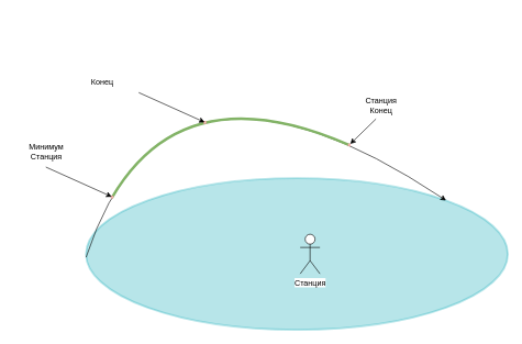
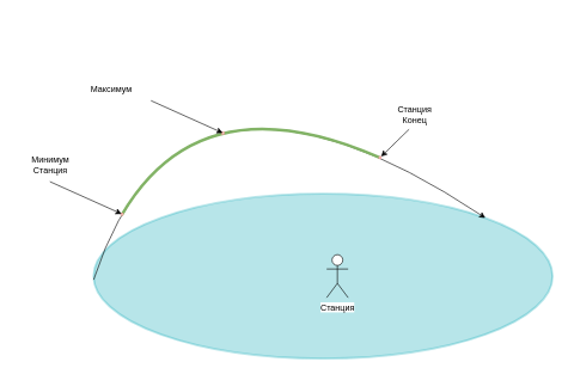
  <mxCell id="0" />
  <mxCell id="1" parent="0" />
  <mxCell id="2" value="" style="ellipse;whiteSpace=wrap;html=1;rounded=1;shadow=0;labelBackgroundColor=none;strokeColor=#12aab5;strokeWidth=3;fillColor=#12aab5;fontFamily=Helvetica;fontSize=14;fontColor=#2F5B7C;align=center;opacity=30;rotation=-180;" parent="1" vertex="1"><mxGeometry x="130" y="270" width="640" height="230" as="geometry" /></mxCell>
  <mxCell id="3" value="Станция" style="shape=umlActor;verticalLabelPosition=bottom;labelBackgroundColor=#ffffff;verticalAlign=top;html=1;outlineConnect=0;" vertex="1" parent="1"><mxGeometry x="455" y="355" width="30" height="60" as="geometry" /></mxCell>
  <mxCell id="4" value="" style="endArrow=classic;html=1;entryX=0;entryY=1;entryDx=0;entryDy=0;curved=1;endFill=1;" edge="1" parent="1" target="2"><mxGeometry width="50" height="50" relative="1" as="geometry"><mxPoint x="130" y="390" as="sourcePoint" /><mxPoint x="180" y="340" as="targetPoint" /><Array as="points"><mxPoint x="250" y="20" /></Array></mxGeometry></mxCell>
  <mxCell id="5" value="" style="endArrow=none;html=1;curved=1;endFill=0;fillColor=#d5e8d4;strokeColor=#82b366;strokeWidth=4;" edge="1" parent="1"><mxGeometry width="50" height="50" relative="1" as="geometry"><mxPoint x="169" y="300" as="sourcePoint" /><mxPoint x="530" y="220" as="targetPoint" /><Array as="points"><mxPoint x="280" y="110" /></Array></mxGeometry></mxCell>
- <mxCell id="6" value="Конец" style="text;html=1;strokeColor=none;fillColor=none;align=center;verticalAlign=middle;whiteSpace=wrap;rounded=0;" vertex="1" parent="1"><mxGeometry x="100" y="110" width="110" height="30" as="geometry" /></mxCell>
+ <mxCell id="6" value="Максимум" style="text;html=1;strokeColor=none;fillColor=none;align=center;verticalAlign=middle;whiteSpace=wrap;rounded=0;" vertex="1" parent="1"><mxGeometry x="100" y="110" width="110" height="30" as="geometry" /></mxCell>
  <mxCell id="7" value="" style="rounded=0;whiteSpace=wrap;html=1;fillColor=#f8cecc;strokeColor=#F19C99;gradientColor=none;" vertex="1" parent="1"><mxGeometry x="309" y="184" width="3" height="3" as="geometry" /></mxCell>
  <mxCell id="8" value="" style="rounded=0;whiteSpace=wrap;html=1;fillColor=#f8cecc;strokeColor=#F19C99;gradientColor=none;" vertex="1" parent="1"><mxGeometry x="168" y="297" width="3" height="3" as="geometry" /></mxCell>
  <mxCell id="9" value="" style="endArrow=classic;html=1;strokeWidth=1;" edge="1" parent="1"><mxGeometry width="50" height="50" relative="1" as="geometry"><mxPoint x="69" y="253" as="sourcePoint" /><mxPoint x="169" y="298" as="targetPoint" /></mxGeometry></mxCell>
  <mxCell id="10" value="Минимум&lt;br&gt;Станция" style="text;html=1;strokeColor=none;fillColor=none;align=center;verticalAlign=middle;whiteSpace=wrap;rounded=0;" vertex="1" parent="1"><mxGeometry x="20" y="210" width="100" height="40" as="geometry" /></mxCell>
  <mxCell id="11" value="" style="endArrow=classic;html=1;strokeWidth=1;" edge="1" parent="1"><mxGeometry width="50" height="50" relative="1" as="geometry"><mxPoint x="210" y="140" as="sourcePoint" /><mxPoint x="310" y="185" as="targetPoint" /></mxGeometry></mxCell>
  <mxCell id="12" value="" style="rounded=0;whiteSpace=wrap;html=1;fillColor=#f8cecc;strokeColor=#F19C99;gradientColor=none;" vertex="1" parent="1"><mxGeometry x="528" y="218" width="3" height="3" as="geometry" /></mxCell>
  <mxCell id="13" value="" style="endArrow=classic;html=1;strokeWidth=1;entryX=1;entryY=0;entryDx=0;entryDy=0;" edge="1" parent="1" target="12"><mxGeometry width="50" height="50" relative="1" as="geometry"><mxPoint x="570" y="180" as="sourcePoint" /><mxPoint x="679" y="182" as="targetPoint" /></mxGeometry></mxCell>
  <mxCell id="14" value="Станция&lt;br&gt;Конец" style="text;html=1;strokeColor=none;fillColor=none;align=center;verticalAlign=middle;whiteSpace=wrap;rounded=0;" vertex="1" parent="1"><mxGeometry x="528" y="140" width="100" height="40" as="geometry" /></mxCell>
